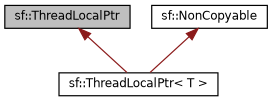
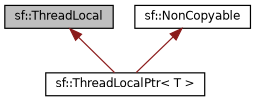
  digraph {
    node [color=black fillcolor=white fontname=Helvetica fontsize=10 shape=record style=filled]
    edge [color=firebrick4 dir=back fontname=Helvetica fontsize=10 labelfontname=Helvetica labelfontsize=10 style=solid]
-   n1 [fillcolor=grey75 fontcolor=black height=0.2 label="sf::ThreadLocalPtr" width=0.4]
+   n1 [fillcolor=grey75 fontcolor=black height=0.2 label="sf::ThreadLocal" width=0.4]
    n2 [height=0.2 label="sf::ThreadLocalPtr\< T \>" width=0.4]
    n3 [height=0.2 label="sf::NonCopyable" width=0.4]
    n1 -> n2
    n3 -> n2
  }
